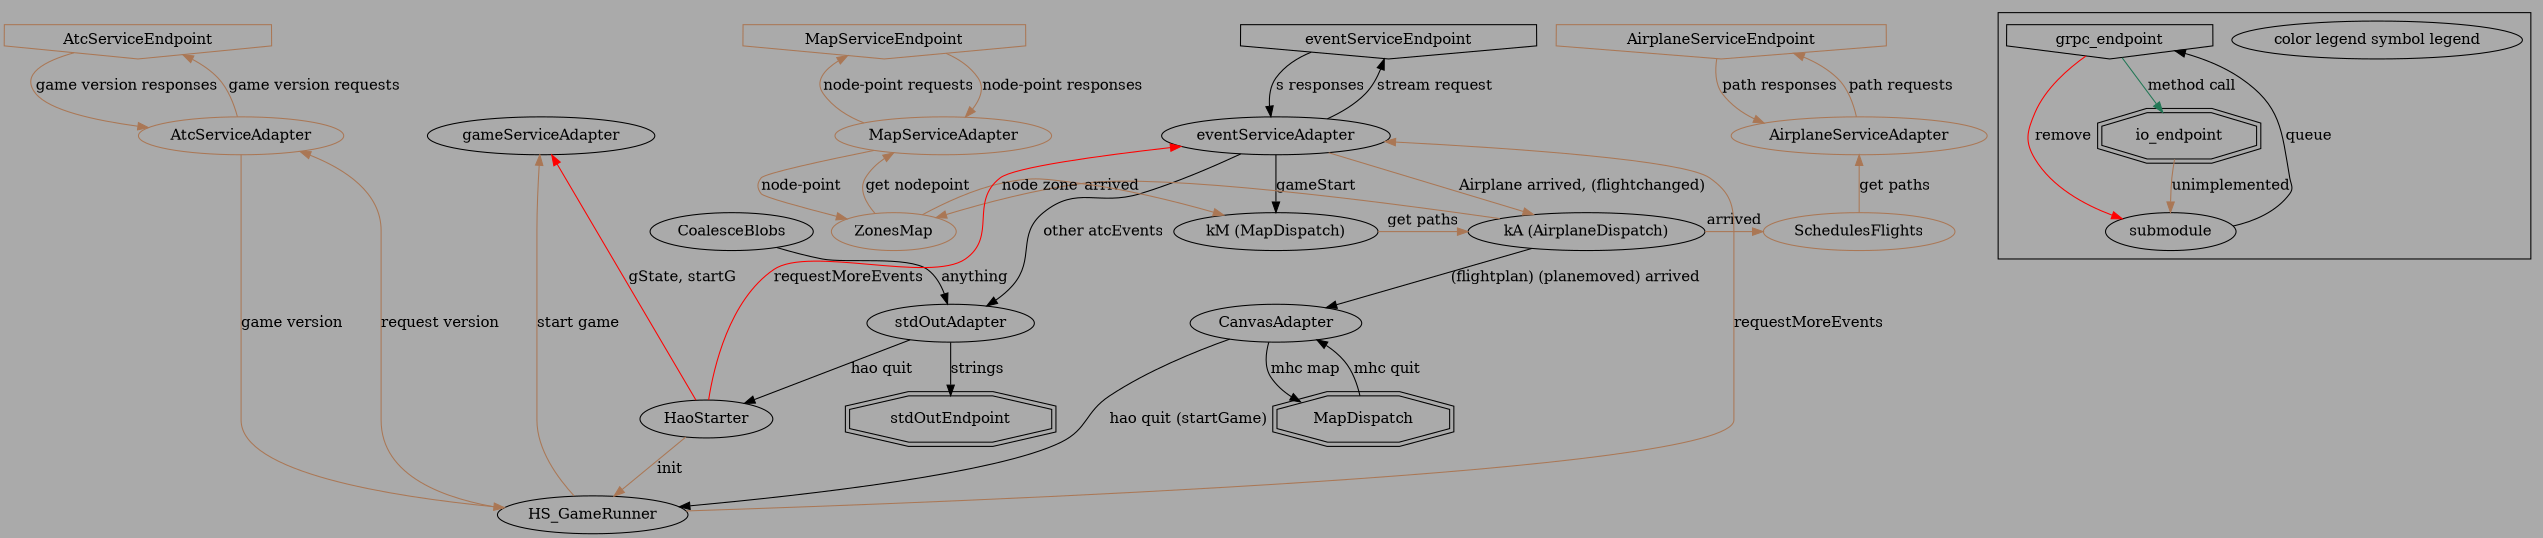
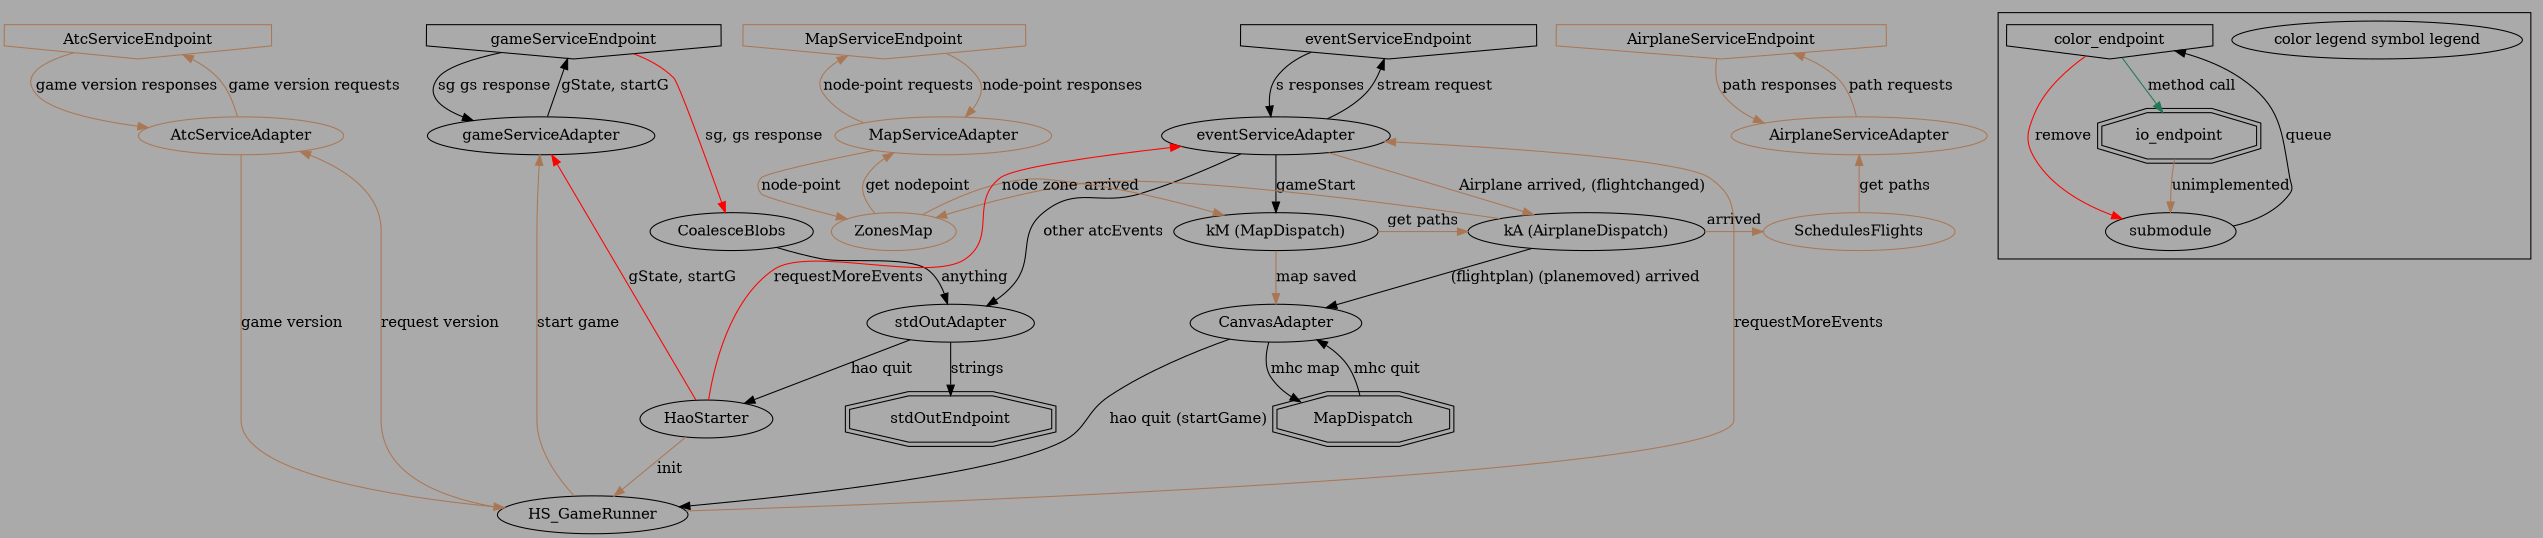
  digraph {
    bgcolor="#AAAAAA"
    edge [color="#AA7755"]
    AtcServiceEndpoint [color="#AA7755" shape=invhouse]
    AirplaneServiceEndpoint [color="#AA7755" shape=invhouse]
    MapServiceEndpoint [color="#AA7755" shape=invhouse]
    eventServiceEndpoint [shape=invhouse]
+   gameServiceEndpoint [shape=invhouse]
    stdOutEndpoint [shape=doubleoctagon]
    n7 [label=MapDispatch shape=doubleoctagon]
    AirplaneServiceAdapter [color="#AA7755"]
    AtcServiceAdapter [color="#AA7755"]
    eventServiceAdapter
    gameServiceAdapter
    MapServiceAdapter [color="#AA7755"]
    CanvasAdapter
    stdOutAdapter
    CoalesceBlobs
    n16 [label="kA (AirplaneDispatch)"]
    n17 [label="kM (MapDispatch)"]
    SchedulesFlights [color="#AA7755"]
    ZonesMap [color="#AA7755"]
    n20 [label="color legend symbol legend"]
-   grpc_endpoint [shape=invhouse]
+   grpc_endpoint [shape=invhouse label=color_endpoint]
    submodule
    io_endpoint [shape=doubleoctagon]
    HS_GameRunner
    HaoStarter
    subgraph sub_1 {
      rank=same
      AtcServiceEndpoint
      AirplaneServiceEndpoint
      MapServiceEndpoint
      eventServiceEndpoint
+     gameServiceEndpoint
    }
    subgraph sub_2 {
      rank=same
      stdOutEndpoint
      n7
    }
    subgraph sub_3 {
      rank=same
      AirplaneServiceAdapter
      AtcServiceAdapter
      eventServiceAdapter
      gameServiceAdapter
      MapServiceAdapter
    }
    subgraph sub_4 {
      rank=same
      CanvasAdapter
      stdOutAdapter
    }
    subgraph sub_5 {
      rank=same
      CoalesceBlobs
      n16
      n17
      SchedulesFlights
      ZonesMap
    }
    subgraph cluster_6 {
      n20
      grpc_endpoint
      submodule
      io_endpoint
    }
    AtcServiceEndpoint -> AtcServiceAdapter [label="game version responses"]
    AirplaneServiceEndpoint -> AirplaneServiceAdapter [label="path responses"]
    MapServiceEndpoint -> MapServiceAdapter [label="node-point responses"]
    eventServiceEndpoint -> eventServiceAdapter [label="s responses" color=""]
+   gameServiceEndpoint -> gameServiceAdapter [label="sg gs response" color=""]
+   gameServiceEndpoint -> CoalesceBlobs [color=red label="sg, gs response"]
    n7 -> CanvasAdapter [label="mhc quit" color=""]
    AirplaneServiceAdapter -> AirplaneServiceEndpoint [label="path requests"]
    AtcServiceAdapter -> AtcServiceEndpoint [label="game version requests"]
    AtcServiceAdapter -> HS_GameRunner [label="game version"]
    eventServiceAdapter -> eventServiceEndpoint [label="stream request" color=""]
    eventServiceAdapter -> stdOutAdapter [label="other atcEvents" color=""]
    eventServiceAdapter -> n16 [label="Airplane arrived, (flightchanged)"]
    eventServiceAdapter -> n17 [label=gameStart color=""]
+   gameServiceAdapter -> gameServiceEndpoint [label="gState, startG" color=""]
    MapServiceAdapter -> MapServiceEndpoint [label="node-point requests"]
    MapServiceAdapter -> ZonesMap [label="node-point"]
    CanvasAdapter -> n7 [label="mhc map" color=""]
    CanvasAdapter -> HS_GameRunner [label="hao quit (startGame)" color=""]
    stdOutAdapter -> stdOutEndpoint [label=strings color=""]
    stdOutAdapter -> HaoStarter [label="hao quit" color=""]
    CoalesceBlobs -> stdOutAdapter [label=anything color=""]
    n16 -> CanvasAdapter [label="(flightplan) (planemoved) arrived" color=""]
    n16 -> SchedulesFlights [label=arrived]
    n16 -> ZonesMap [label=arrived]
+   n17 -> CanvasAdapter [label="map saved"]
    n17 -> n16 [label="get paths"]
    SchedulesFlights -> AirplaneServiceAdapter [label="get paths"]
    ZonesMap -> MapServiceAdapter [label="get nodepoint"]
    ZonesMap -> n17 [label="node zone"]
    grpc_endpoint -> submodule [color=red label=remove]
    grpc_endpoint -> io_endpoint [color="#227755" label="method call"]
    submodule -> grpc_endpoint [label=queue color=""]
    io_endpoint -> submodule [label=unimplemented]
    HS_GameRunner -> AtcServiceAdapter [label="request version"]
    HS_GameRunner -> eventServiceAdapter [label=requestMoreEvents]
    HS_GameRunner -> gameServiceAdapter [label="start game"]
    HaoStarter -> eventServiceAdapter [color=red label=requestMoreEvents]
    HaoStarter -> gameServiceAdapter [color=red label="gState, startG"]
    HaoStarter -> HS_GameRunner [label=init]
  }
